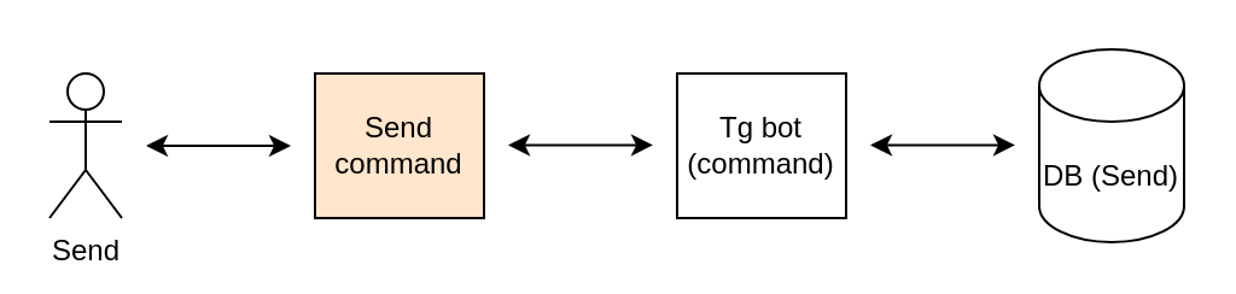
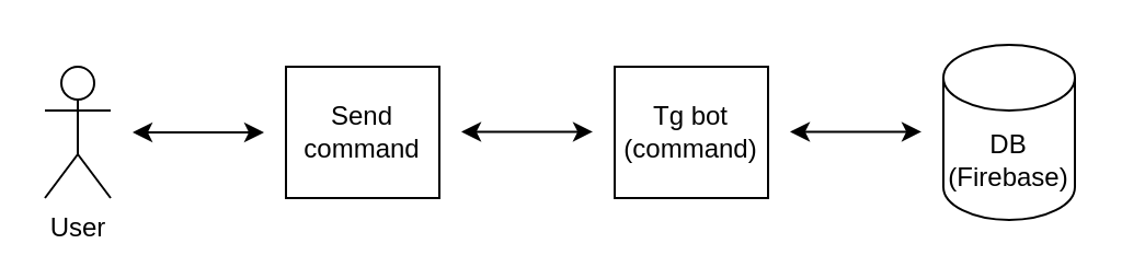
  <mxCell id="0" />
  <mxCell id="1" parent="0" />
- <mxCell id="2" value="DB (Send)" style="shape=cylinder3;whiteSpace=wrap;html=1;boundedLbl=1;backgroundOutline=1;size=15;" vertex="1" parent="1"><mxGeometry x="430" y="20" width="60" height="80" as="geometry" /></mxCell>
- <mxCell id="3" value="Send" style="shape=umlActor;verticalLabelPosition=bottom;verticalAlign=top;html=1;outlineConnect=0;" vertex="1" parent="1"><mxGeometry x="20" y="30" width="30" height="60" as="geometry" /></mxCell>
- <mxCell id="4" value="Send command" style="rounded=0;whiteSpace=wrap;html=1;fillColor=#ffe6cc;" vertex="1" parent="1"><mxGeometry x="130" y="30" width="70" height="60" as="geometry" /></mxCell>
+ <mxCell id="2" value="DB (Firebase)" style="shape=cylinder3;whiteSpace=wrap;html=1;boundedLbl=1;backgroundOutline=1;size=15;" vertex="1" parent="1"><mxGeometry x="430" y="20" width="60" height="80" as="geometry" /></mxCell>
+ <mxCell id="3" value="User" style="shape=umlActor;verticalLabelPosition=bottom;verticalAlign=top;html=1;outlineConnect=0;" vertex="1" parent="1"><mxGeometry x="20" y="30" width="30" height="60" as="geometry" /></mxCell>
+ <mxCell id="4" value="Send command" style="rounded=0;whiteSpace=wrap;html=1;" vertex="1" parent="1"><mxGeometry x="130" y="30" width="70" height="60" as="geometry" /></mxCell>
  <mxCell id="5" value="Tg bot (command)" style="rounded=0;whiteSpace=wrap;html=1;" vertex="1" parent="1"><mxGeometry x="280" y="30" width="70" height="60" as="geometry" /></mxCell>
  <mxCell id="6" value="" style="endArrow=classic;startArrow=classic;html=1;" edge="1" parent="1"><mxGeometry width="50" height="50" relative="1" as="geometry"><mxPoint x="60" y="60" as="sourcePoint" /><mxPoint x="120" y="60" as="targetPoint" /></mxGeometry></mxCell>
  <mxCell id="7" value="" style="endArrow=classic;startArrow=classic;html=1;" edge="1" parent="1"><mxGeometry width="50" height="50" relative="1" as="geometry"><mxPoint x="210" y="59.71" as="sourcePoint" /><mxPoint x="270" y="59.71" as="targetPoint" /></mxGeometry></mxCell>
  <mxCell id="8" value="" style="endArrow=classic;startArrow=classic;html=1;" edge="1" parent="1"><mxGeometry width="50" height="50" relative="1" as="geometry"><mxPoint x="360" y="59.71" as="sourcePoint" /><mxPoint x="420" y="59.71" as="targetPoint" /></mxGeometry></mxCell>
